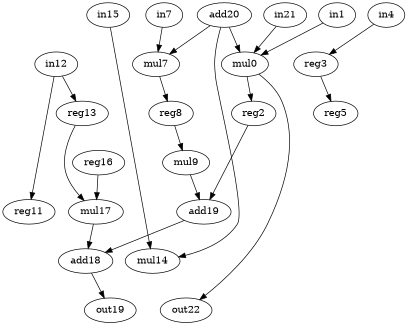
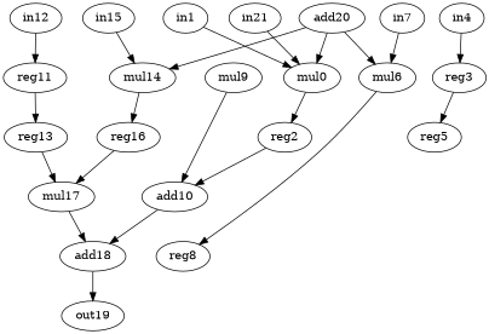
  digraph {
    node [op=reg]
    edge [port=0 weight=0]
    n1 [label=mul0 op=mul]
    n2 [label=reg2]
-   n3 [label=out22 op=out]
-   n4 [label=add19 op=add]
+   n4 [label=add10 op=add]
    n5 [label=in1 op=in]
    n6 [label=add18 op=add]
    n7 [label=reg3]
    n8 [label=reg5]
    n9 [label=in4 op=in]
    n10 [label=mul9 op=mul]
-   n11 [label=mul7 op=mul]
+   n11 [label=mul6 op=mul]
    n12 [label=reg8]
    n13 [label=in7 op=in]
    n14 [label=out19 op=out]
    n15 [label=reg11]
    n16 [label=reg13]
    n17 [label=mul17 op=mul]
    n18 [label=in12 op=in]
    n19 [label=mul14 op=mul]
    n20 [label=reg16]
    n21 [label=in15 op=in]
    n22 [label=add20 op=addi value=2]
    n23 [label=in21 op=in]
    n1 -> n2
-   n1 -> n3
    n2 -> n4
    n4 -> n6
    n5 -> n1
    n6 -> n14
    n7 -> n8
    n9 -> n7
    n10 -> n4 [port=1]
    n11 -> n12
-   n12 -> n10 [port=1]
    n13 -> n11
-   n18 -> n16
+   n15 -> n16
    n16 -> n17
    n17 -> n6 [port=1]
    n18 -> n15
+   n19 -> n20
    n20 -> n17 [port=1]
    n21 -> n19
    n22 -> n1 [port=1]
    n22 -> n11 [port=1]
    n22 -> n19 [port=1]
    n23 -> n1
  }
